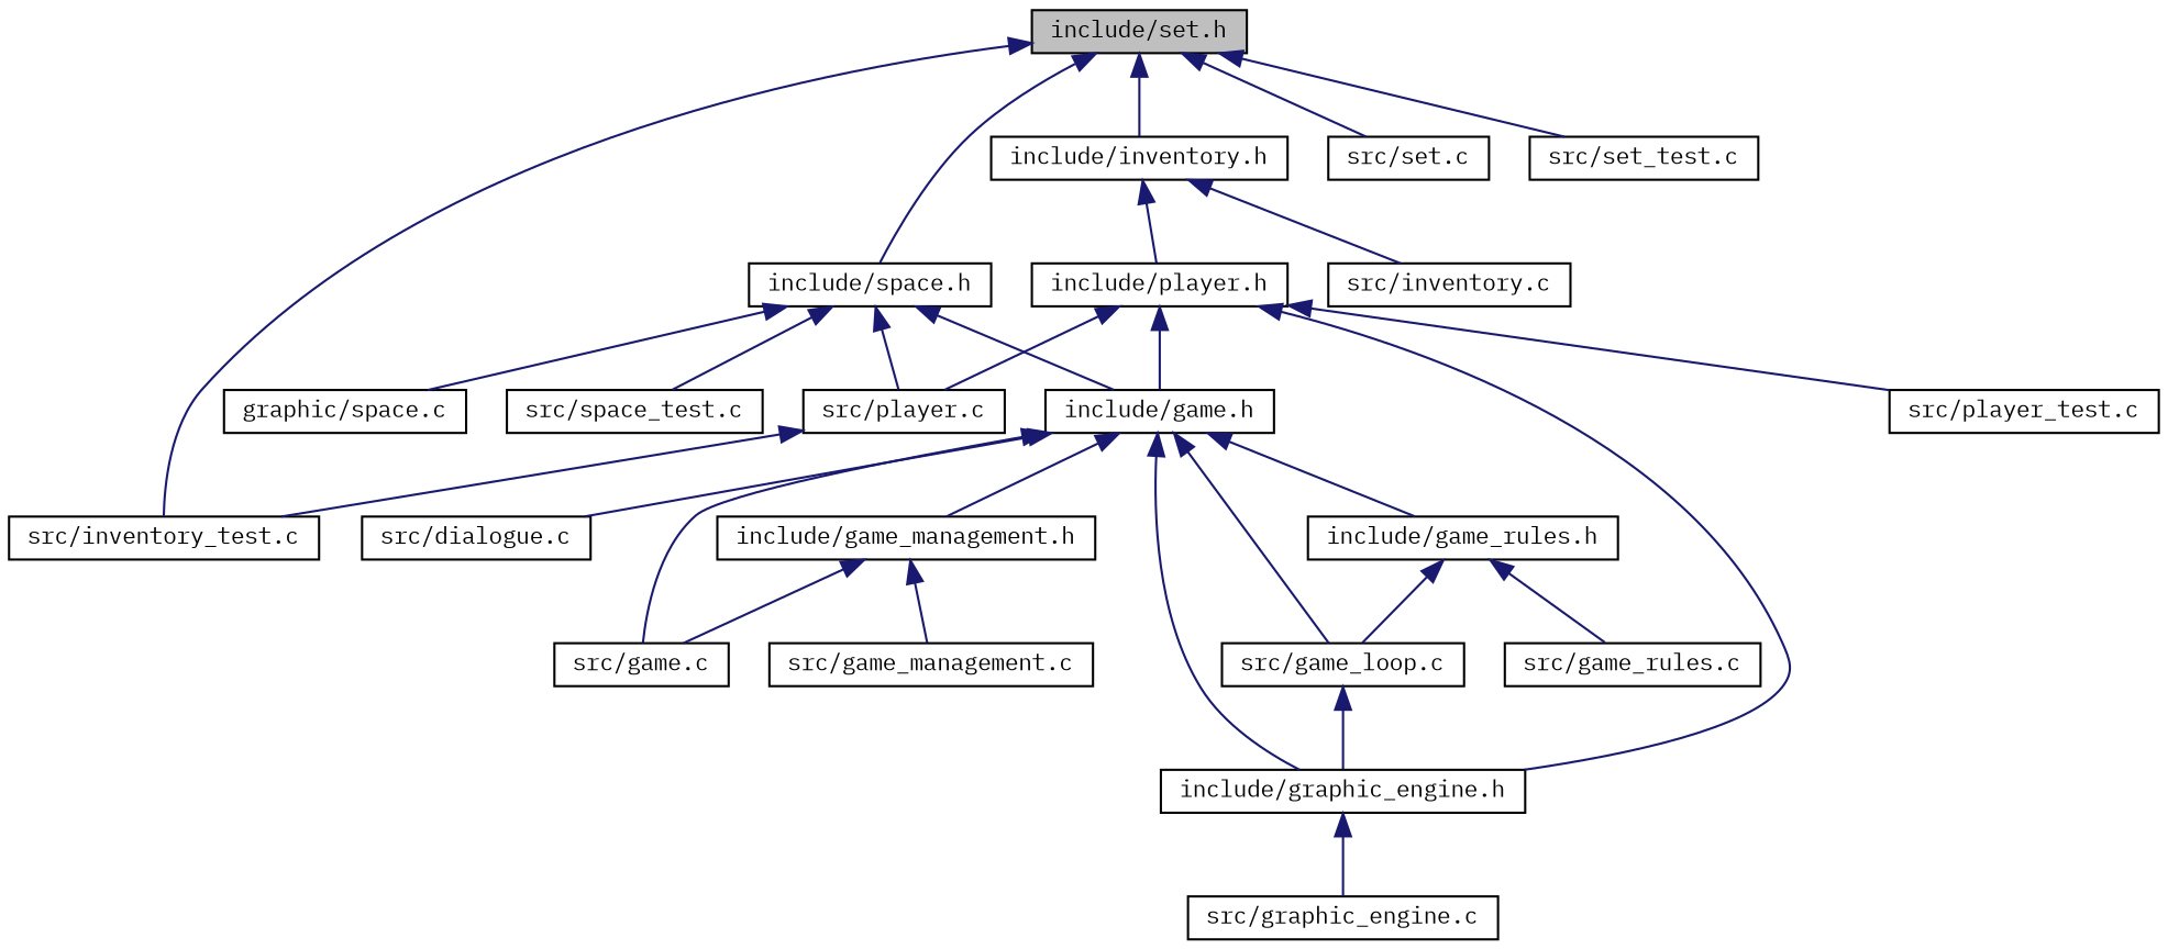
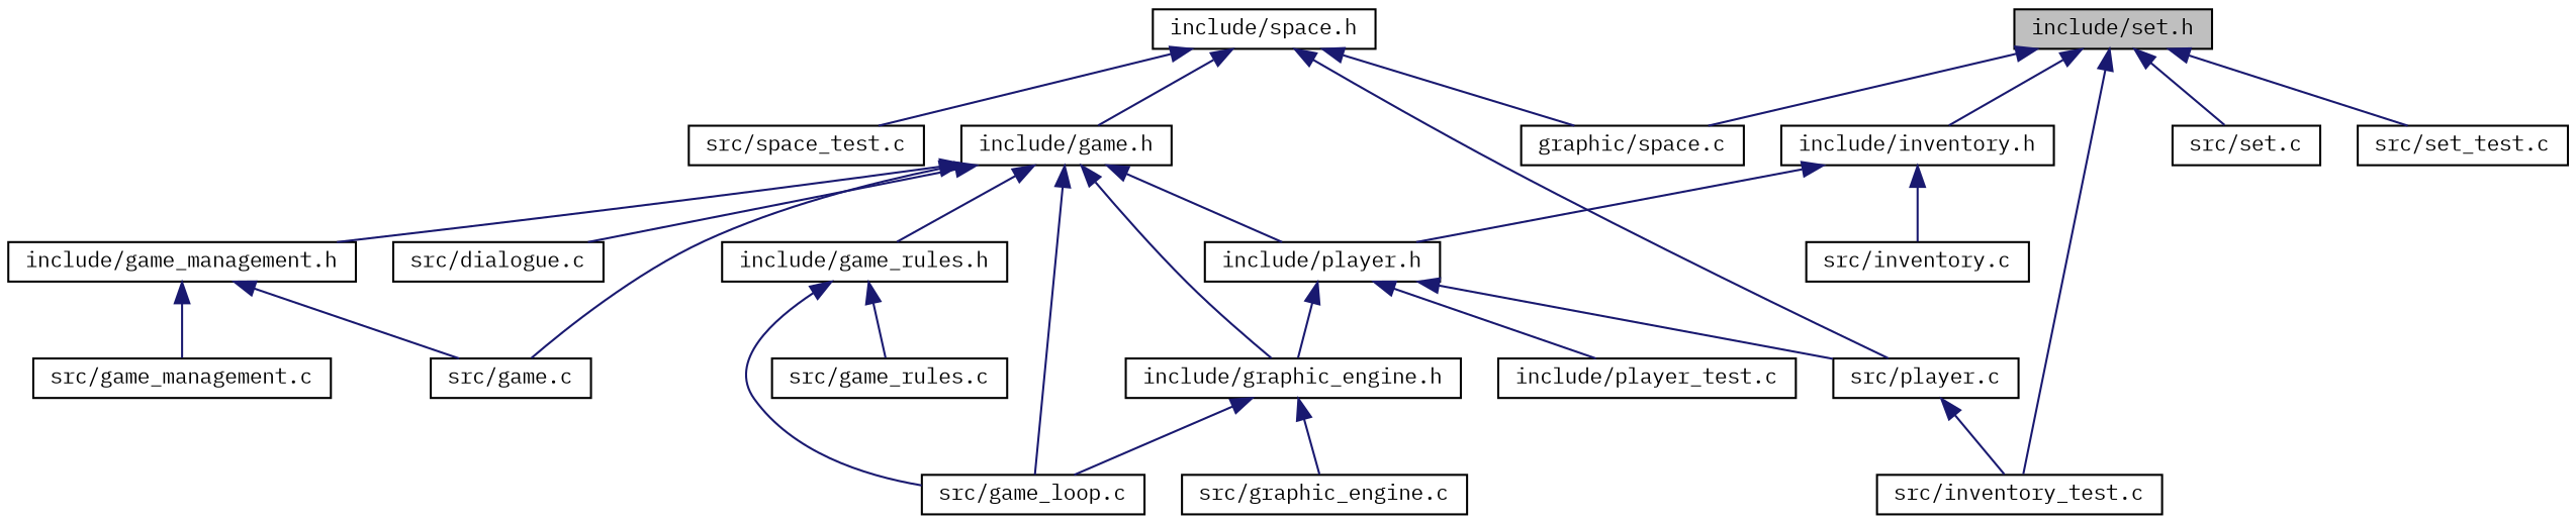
  digraph {
    fontname="IBM Plex Mono"
    node [color=black fillcolor=white fontname="IBM Plex Mono" fontsize=10 shape=record style=filled]
    edge [color=midnightblue dir=back fontname="IBM Plex Mono" fontsize=10 labelfontname=Helvetica labelfontsize=10 style=solid]
    n1 [fillcolor=grey75 fontcolor=black height=0.2 label="include/set.h" width=0.4]
    n2 [height=0.2 label="src/inventory_test.c" width=0.4]
    n3 [height=0.2 label="src/set.c" width=0.4]
    n4 [height=0.2 label="src/set_test.c" width=0.4]
    n5 [height=0.2 label="include/space.h" width=0.4]
    n6 [height=0.2 label="include/inventory.h" width=0.4]
    n7 [height=0.2 label="graphic/space.c" width=0.4]
    n8 [height=0.2 label="src/space_test.c" width=0.4]
    n9 [height=0.2 label="include/game.h" width=0.4]
    n10 [height=0.2 label="src/player.c" width=0.4]
    n11 [height=0.2 label="src/inventory.c" width=0.4]
    n12 [height=0.2 label="include/player.h" width=0.4]
    n13 [height=0.2 label="include/graphic_engine.h" width=0.4]
    n14 [height=0.2 label="src/dialogue.c" width=0.4]
    n15 [height=0.2 label="src/game.c" width=0.4]
    n16 [height=0.2 label="src/game_loop.c" width=0.4]
    n17 [height=0.2 label="include/game_management.h" width=0.4]
    n18 [height=0.2 label="include/game_rules.h" width=0.4]
    n19 [height=0.2 label="src/graphic_engine.c" width=0.4]
    n20 [height=0.2 label="src/game_management.c" width=0.4]
    n21 [height=0.2 label="src/game_rules.c" width=0.4]
-   n22 [height=0.2 label="src/player_test.c" width=0.4]
+   n22 [height=0.2 label="include/player_test.c" width=0.4]
    n1 -> n2
    n1 -> n3
    n1 -> n4
-   n1 -> n5
+   n1 -> n7
    n1 -> n6
    n5 -> n7
    n5 -> n8
    n5 -> n9
    n5 -> n10
    n6 -> n11
    n6 -> n12
    n9 -> n13
    n9 -> n14
    n9 -> n15
    n9 -> n16
    n9 -> n17
    n9 -> n18
    n10 -> n2
-   n12 -> n9
+   n9 -> n12
    n12 -> n10
    n12 -> n13
    n12 -> n22
-   n16 -> n13
+   n13 -> n16
    n13 -> n19
    n17 -> n15
    n17 -> n20
    n18 -> n16
    n18 -> n21
  }
